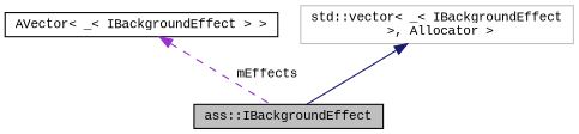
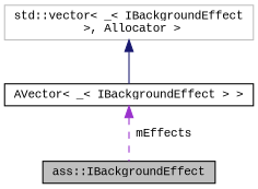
  digraph {
    fontname="Liberation Mono"
    node [color=black fillcolor=white fontname="Liberation Mono" fontsize=10 shape=record style=filled]
    edge [dir=back fontname="Liberation Mono" fontsize=10 labelfontname=Helvetica labelfontsize=10]
    n1 [fillcolor=grey75 fontcolor=black height=0.2 label="ass::IBackgroundEffect" width=0.4]
    n2 [height=0.2 label="AVector\< _\< IBackgroundEffect \> \>" width=0.4]
    n3 [color=grey75 height=0.2 label="std::vector\< _\< IBackgroundEffect\l \>, Allocator \>" width=0.4]
    n2 -> n1 [color=darkorchid3 label=" mEffects" style=dashed]
-   n3 -> n1 [color=midnightblue style=solid]
+   n3 -> n2 [color=midnightblue style=solid]
  }
